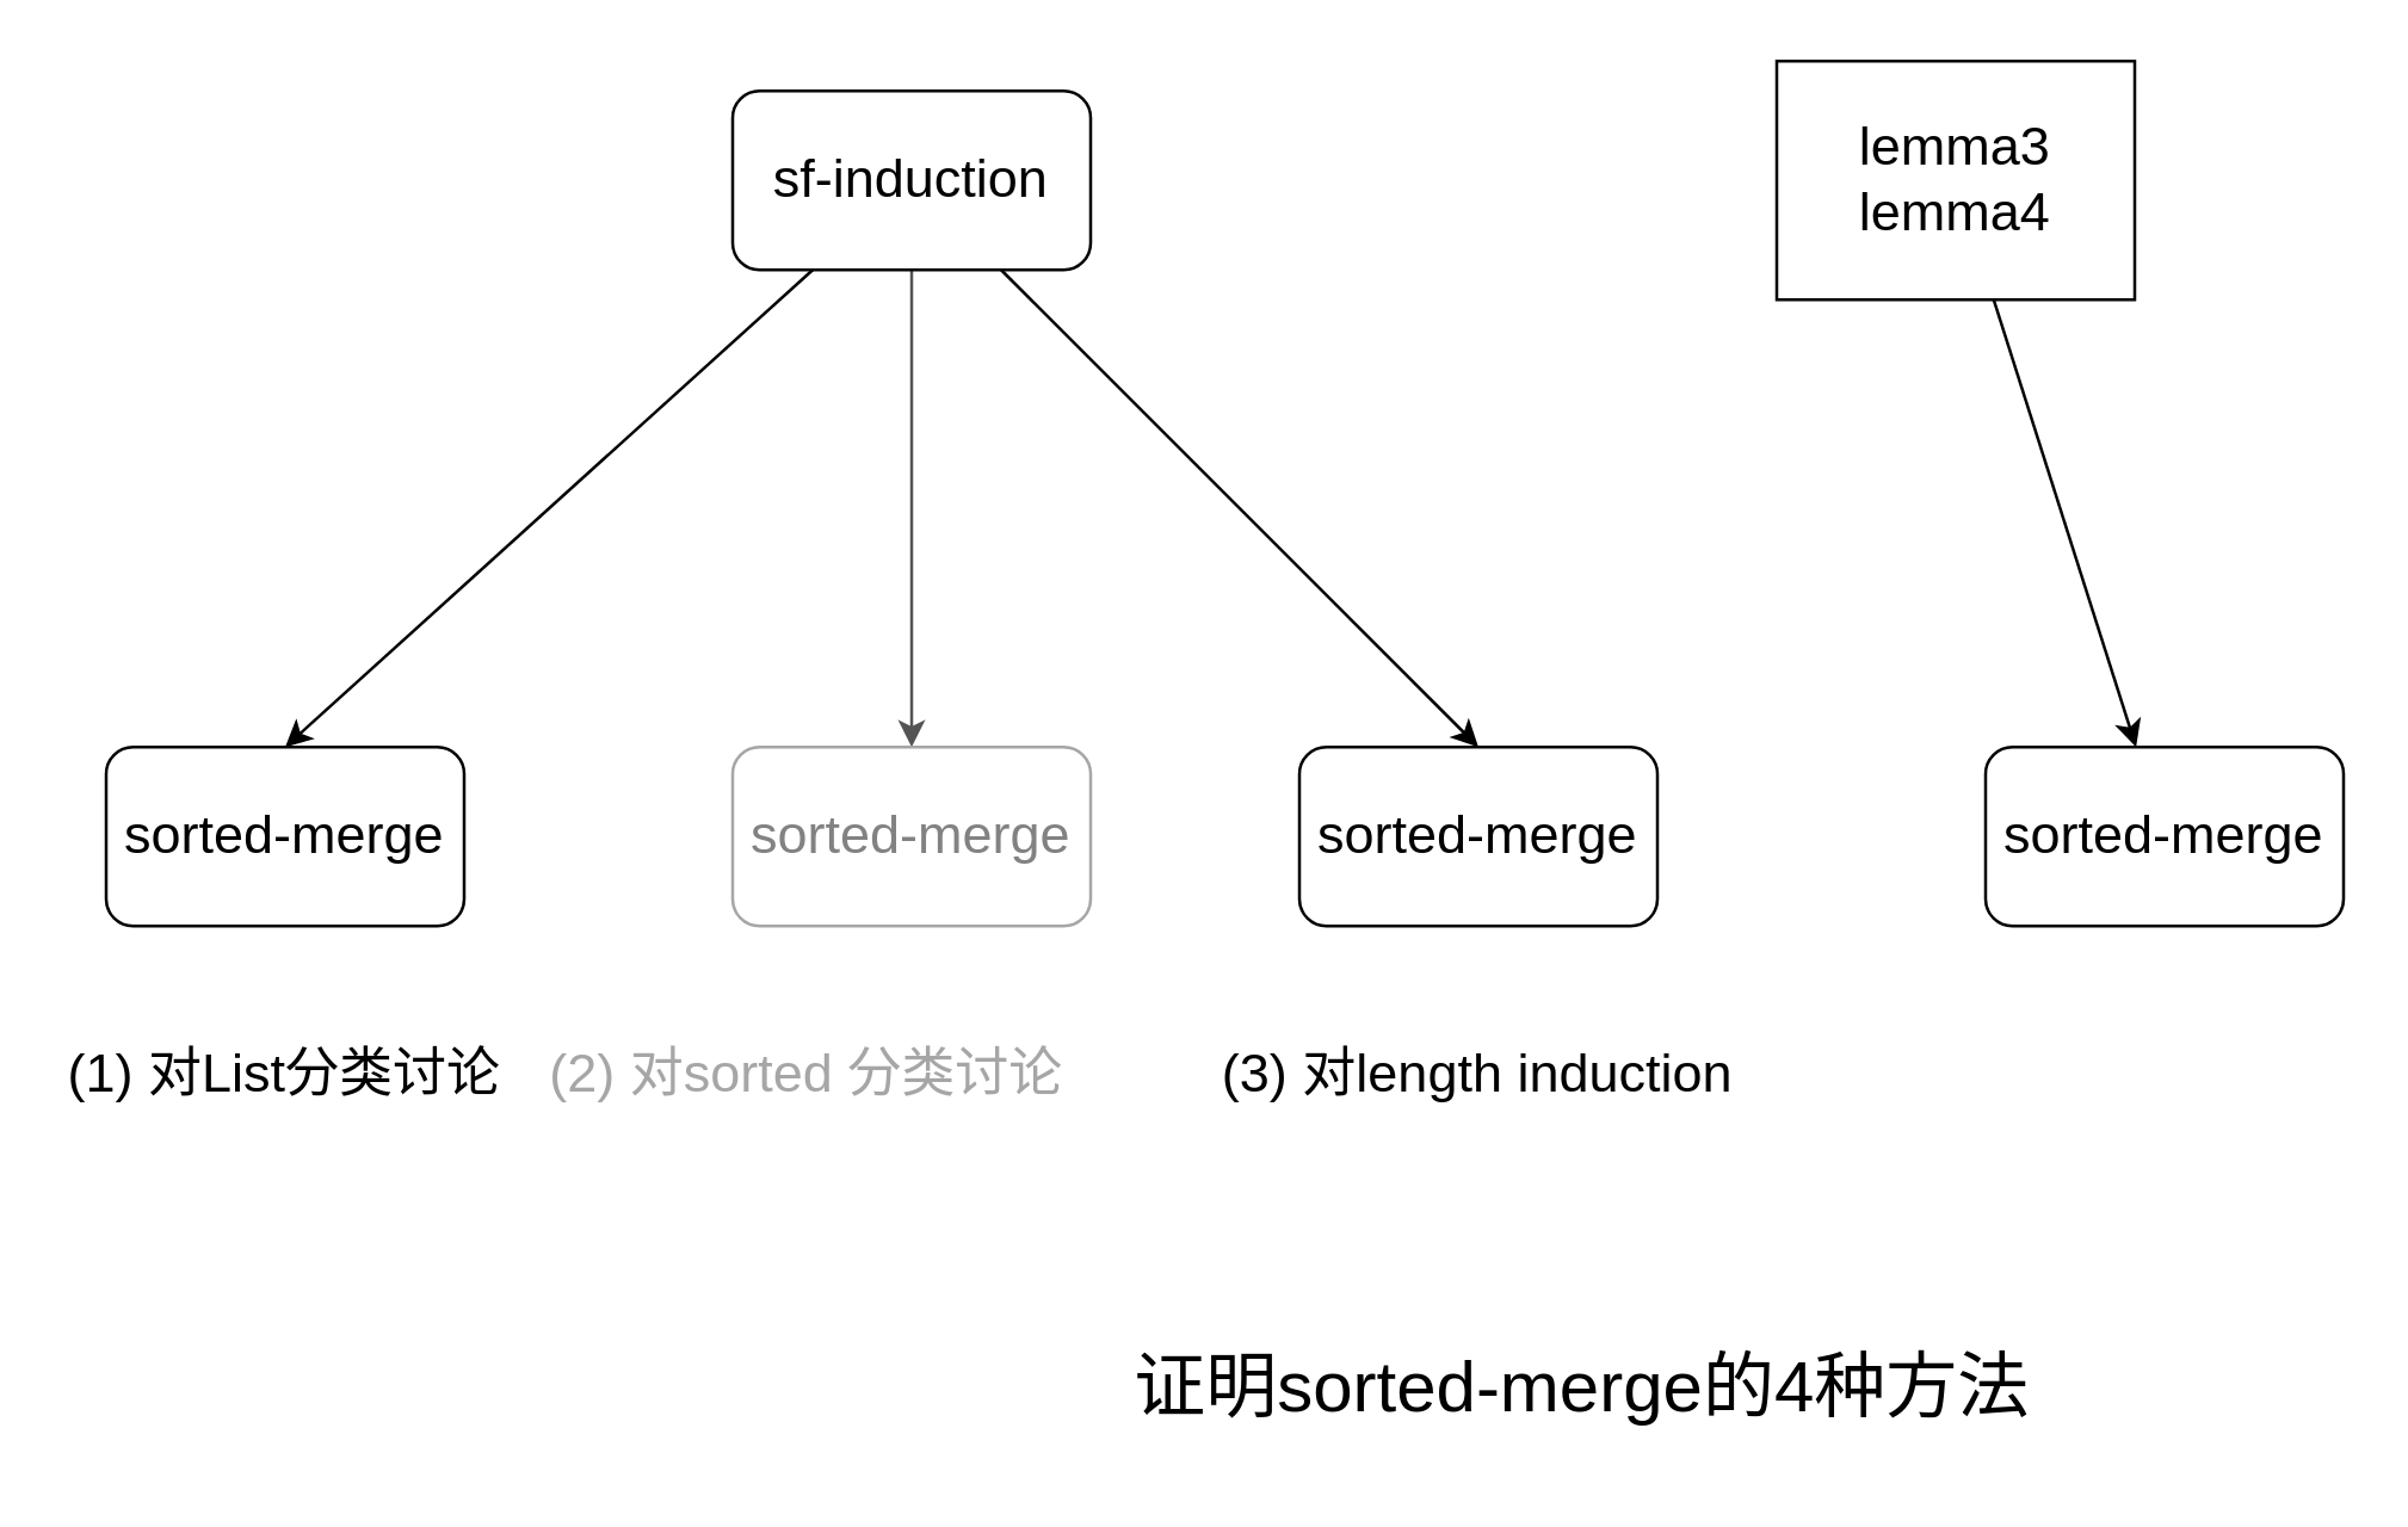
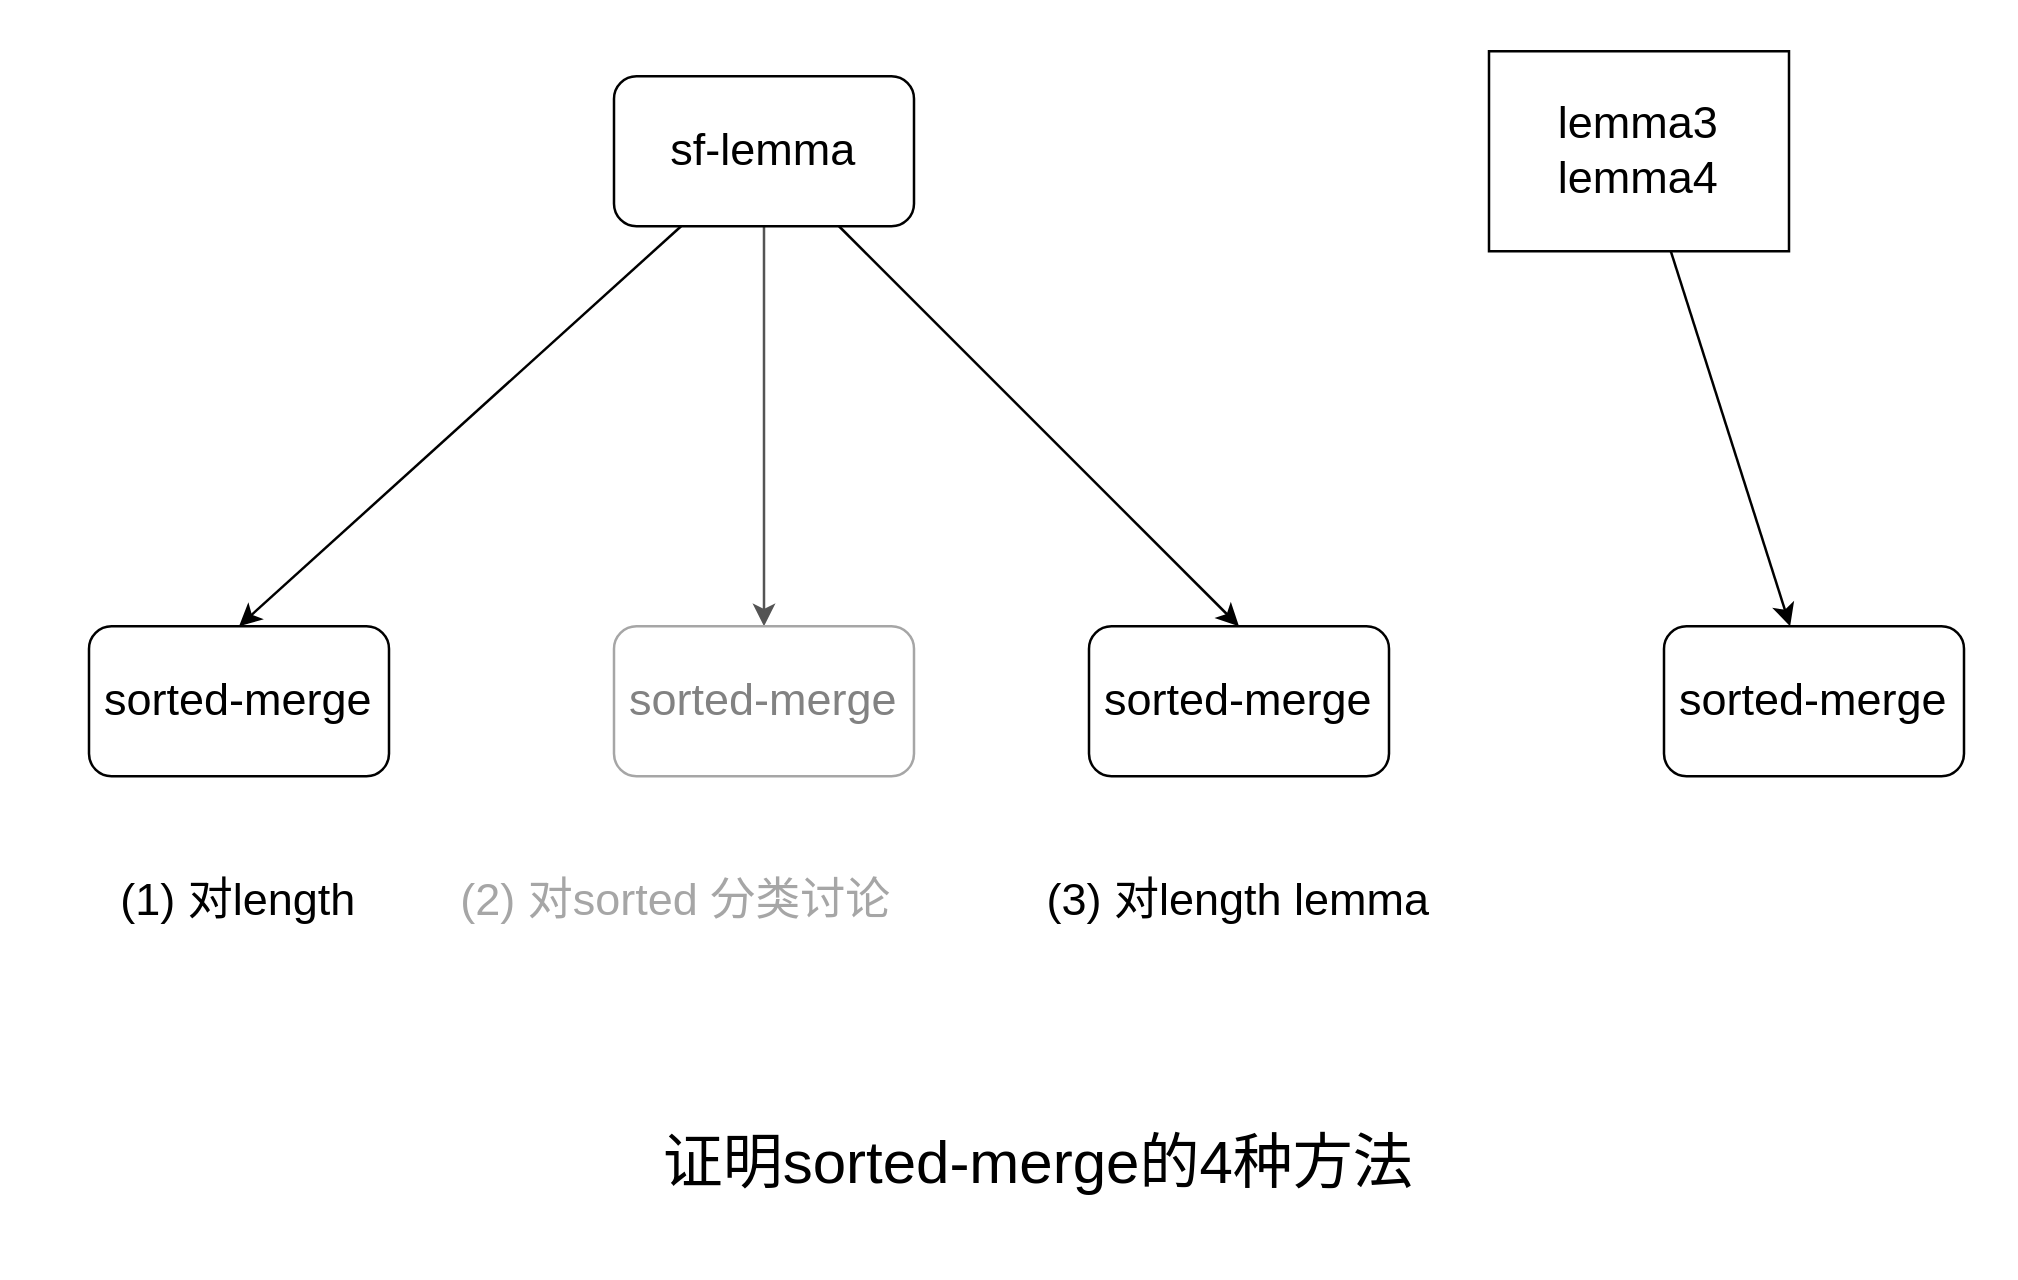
  <mxCell id="0" />
  <mxCell id="1" parent="0" />
  <mxCell id="2" style="rounded=0;orthogonalLoop=1;jettySize=auto;html=1;entryX=0.5;entryY=0;entryDx=0;entryDy=0;fontSize=18;" parent="1" source="5" target="6" edge="1"><mxGeometry relative="1" as="geometry" /></mxCell>
  <mxCell id="3" style="edgeStyle=none;rounded=0;orthogonalLoop=1;jettySize=auto;html=1;entryX=0.5;entryY=0;entryDx=0;entryDy=0;fontSize=18;fontColor=#949494;strokeColor=#545454;" parent="1" source="5" target="7" edge="1"><mxGeometry relative="1" as="geometry" /></mxCell>
  <mxCell id="4" style="edgeStyle=none;rounded=0;orthogonalLoop=1;jettySize=auto;html=1;entryX=0.5;entryY=0;entryDx=0;entryDy=0;fontSize=18;" parent="1" source="5" target="8" edge="1"><mxGeometry relative="1" as="geometry" /></mxCell>
- <mxCell id="5" value="sf-induction" style="rounded=1;whiteSpace=wrap;html=1;fontSize=18;" parent="1" vertex="1"><mxGeometry x="245" y="30" width="120" height="60" as="geometry" /></mxCell>
+ <mxCell id="5" value="sf-lemma" style="rounded=1;whiteSpace=wrap;html=1;fontSize=18;" parent="1" vertex="1"><mxGeometry x="245" y="30" width="120" height="60" as="geometry" /></mxCell>
  <mxCell id="6" value="sorted-merge" style="rounded=1;whiteSpace=wrap;html=1;fontSize=18;" parent="1" vertex="1"><mxGeometry x="35" y="250" width="120" height="60" as="geometry" /></mxCell>
  <mxCell id="7" value="sorted-merge" style="rounded=1;whiteSpace=wrap;html=1;fontSize=18;strokeColor=#A6A6A6;fontColor=#828282;" parent="1" vertex="1"><mxGeometry x="245" y="250" width="120" height="60" as="geometry" /></mxCell>
  <mxCell id="8" value="sorted-merge" style="rounded=1;whiteSpace=wrap;html=1;fontSize=18;" parent="1" vertex="1"><mxGeometry x="435" y="250" width="120" height="60" as="geometry" /></mxCell>
  <mxCell id="9" value="sorted-merge" style="rounded=1;whiteSpace=wrap;html=1;fontSize=18;" parent="1" vertex="1"><mxGeometry x="665" y="250" width="120" height="60" as="geometry" /></mxCell>
  <mxCell id="10" style="edgeStyle=none;rounded=0;orthogonalLoop=1;jettySize=auto;html=1;fontSize=18;" parent="1" source="11" target="9" edge="1"><mxGeometry relative="1" as="geometry" /></mxCell>
  <mxCell id="11" value="lemma3&lt;br&gt;lemma4" style="rounded=0;whiteSpace=wrap;html=1;fontSize=18;" parent="1" vertex="1"><mxGeometry x="595" y="20" width="120" height="80" as="geometry" /></mxCell>
- <mxCell id="12" value="(3) 对length induction" style="text;html=1;strokeColor=none;fillColor=none;align=center;verticalAlign=middle;whiteSpace=wrap;rounded=0;fontSize=18;" parent="1" vertex="1"><mxGeometry x="405" y="330" width="180" height="60" as="geometry" /></mxCell>
+ <mxCell id="12" value="(3) 对length lemma" style="text;html=1;strokeColor=none;fillColor=none;align=center;verticalAlign=middle;whiteSpace=wrap;rounded=0;fontSize=18;" parent="1" vertex="1"><mxGeometry x="405" y="330" width="180" height="60" as="geometry" /></mxCell>
  <mxCell id="13" value="(2) 对sorted 分类讨论" style="text;html=1;strokeColor=none;fillColor=none;align=center;verticalAlign=middle;whiteSpace=wrap;rounded=0;fontSize=18;fontColor=#A6A6A6;" parent="1" vertex="1"><mxGeometry x="180" y="337.5" width="180" height="45" as="geometry" /></mxCell>
- <mxCell id="14" value="(1) 对List分类讨论" style="text;html=1;strokeColor=none;fillColor=none;align=center;verticalAlign=middle;whiteSpace=wrap;rounded=0;fontSize=18;" parent="1" vertex="1"><mxGeometry x="20" y="352.5" width="150" height="15" as="geometry" /></mxCell>
- <mxCell id="15" value="证明sorted-merge的4种方法" style="text;html=1;strokeColor=none;fillColor=none;align=center;verticalAlign=middle;whiteSpace=wrap;rounded=0;fontSize=24;fontColor=#000000;" parent="1" vertex="1"><mxGeometry x="360" y="440" width="340" height="50" as="geometry" /></mxCell>
+ <mxCell id="14" value="(1) 对length" style="text;html=1;strokeColor=none;fillColor=none;align=center;verticalAlign=middle;whiteSpace=wrap;rounded=0;fontSize=18;" parent="1" vertex="1"><mxGeometry x="20" y="352.5" width="150" height="15" as="geometry" /></mxCell>
+ <mxCell id="15" value="证明sorted-merge的4种方法" style="text;html=1;strokeColor=none;fillColor=none;align=center;verticalAlign=middle;whiteSpace=wrap;rounded=0;fontSize=24;fontColor=#000000;" parent="1" vertex="1"><mxGeometry x="245" y="440" width="340" height="50" as="geometry" /></mxCell>
